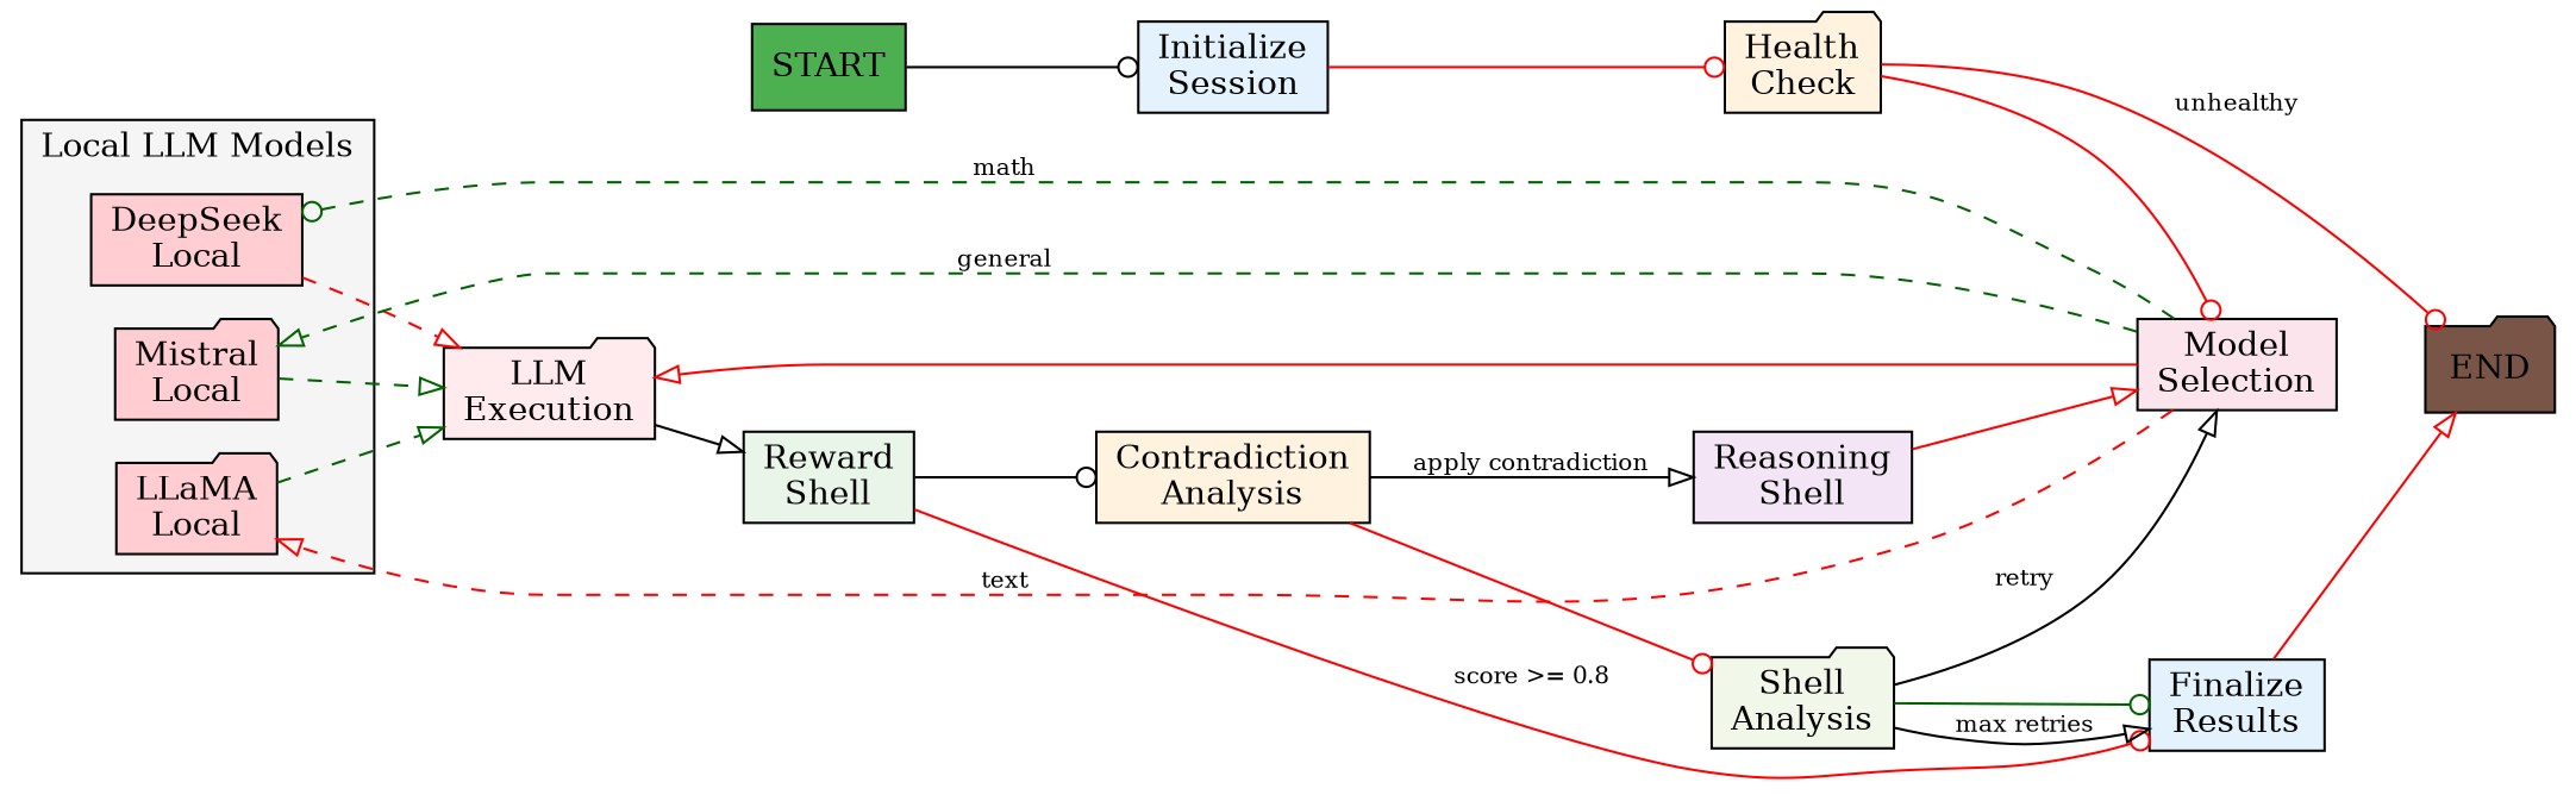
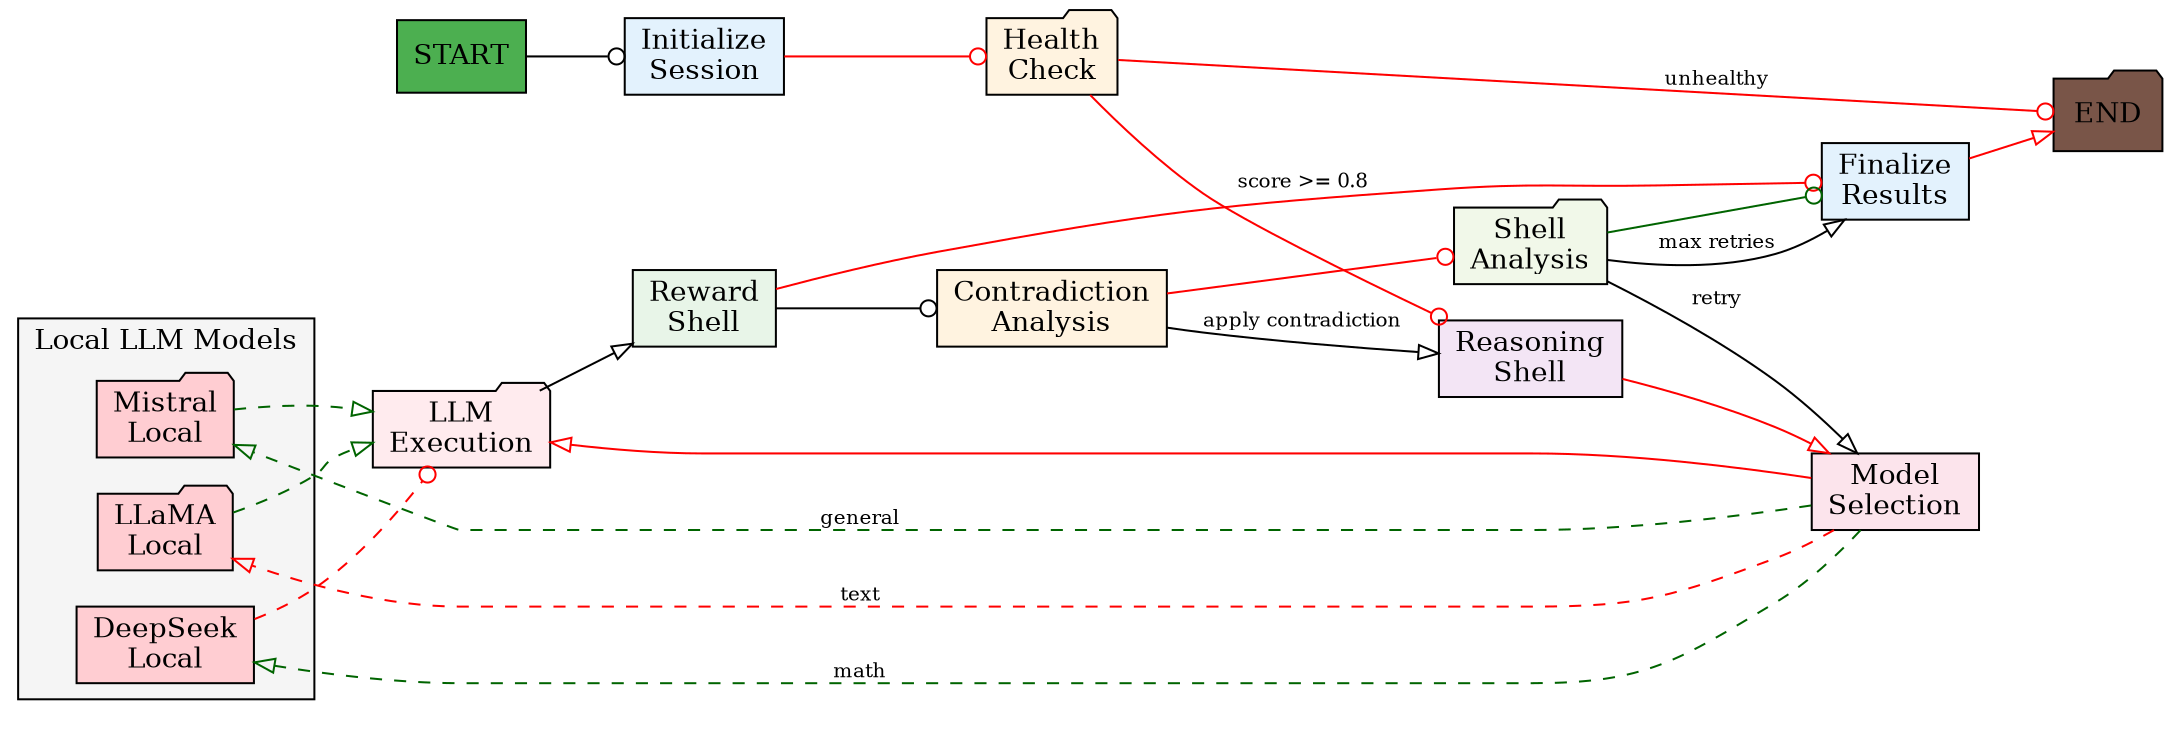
  digraph {
    fontname="DejaVu Serif"
    rankdir=LR
    node [fillcolor="#FFCDD2" fontname="DejaVu Serif" shape=box style=filled]
    edge [arrowhead=onormal color=red fontname="DejaVu Serif" fontsize=10]
    n1 [label="Mistral\nLocal" shape=folder]
    n2 [label="LLaMA\nLocal" shape=folder]
    n3 [label="DeepSeek\nLocal"]
    n4 [fillcolor="#FFEBEE" label="LLM\nExecution" shape=folder]
    n5 [fillcolor="#4CAF50" label=START]
    n6 [fillcolor="#E3F2FD" label="Initialize\nSession"]
    n7 [fillcolor="#FFF3E0" label="Health\nCheck" shape=folder]
    n8 [fillcolor="#F3E5F5" label="Reasoning\nShell"]
    n9 [fillcolor="#795548" label=END shape=folder]
    n10 [fillcolor="#FCE4EC" label="Model\nSelection"]
    n11 [fillcolor="#E8F5E8" label="Reward\nShell"]
    n12 [fillcolor="#FFF3E0" label="Contradiction\nAnalysis"]
    n13 [fillcolor="#E3F2FD" label="Finalize\nResults"]
    n14 [fillcolor="#F1F8E9" label="Shell\nAnalysis" shape=folder]
    subgraph cluster_1 {
      fillcolor="#F5F5F5"
      label="Local LLM Models"
      style=filled
      n1
      n2
      n3
    }
    n1 -> n4 [color=darkgreen style=dashed]
    n2 -> n4 [color=darkgreen style=dashed]
-   n3 -> n4 [style=dashed]
+   n3 -> n4 [arrowhead=odot style=dashed]
    n4 -> n11 [color=black]
    n5 -> n6 [arrowhead=odot color=black]
    n6 -> n7 [arrowhead=odot]
-   n7 -> n10 [arrowhead=odot]
+   n7 -> n8 [arrowhead=odot]
    n7 -> n9 [arrowhead=odot label=unhealthy]
    n8 -> n10
    n10 -> n1 [color=darkgreen label=general style=dashed]
    n10 -> n2 [label=text style=dashed]
-   n10 -> n3 [arrowhead=odot color=darkgreen label=math style=dashed]
+   n10 -> n3 [color=darkgreen label=math style=dashed]
    n10 -> n4
    n11 -> n12 [arrowhead=odot color=black]
    n11 -> n13 [arrowhead=odot label="score >= 0.8"]
    n12 -> n8 [color=black label="apply contradiction"]
    n12 -> n14 [arrowhead=odot]
    n13 -> n9
    n14 -> n10 [color=black label=retry]
    n14 -> n13 [arrowhead=odot color=darkgreen]
    n14 -> n13 [color=black label="max retries"]
  }
